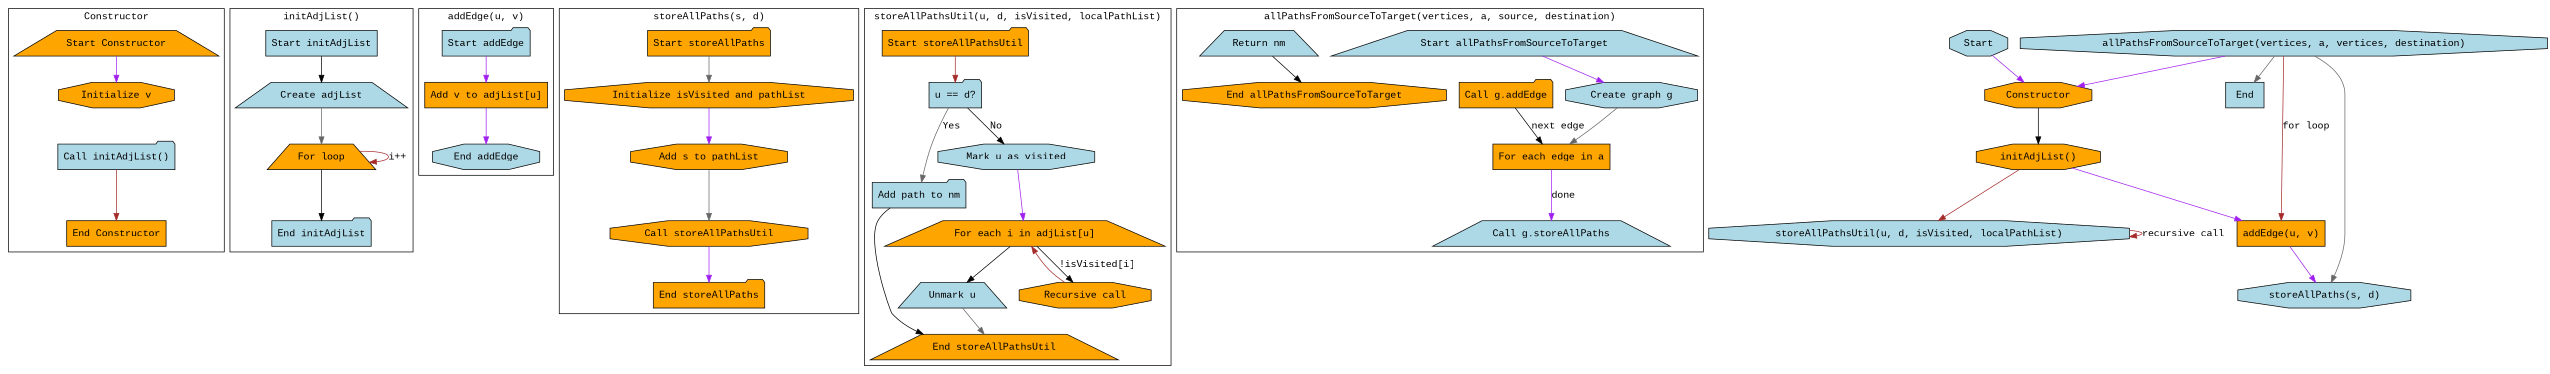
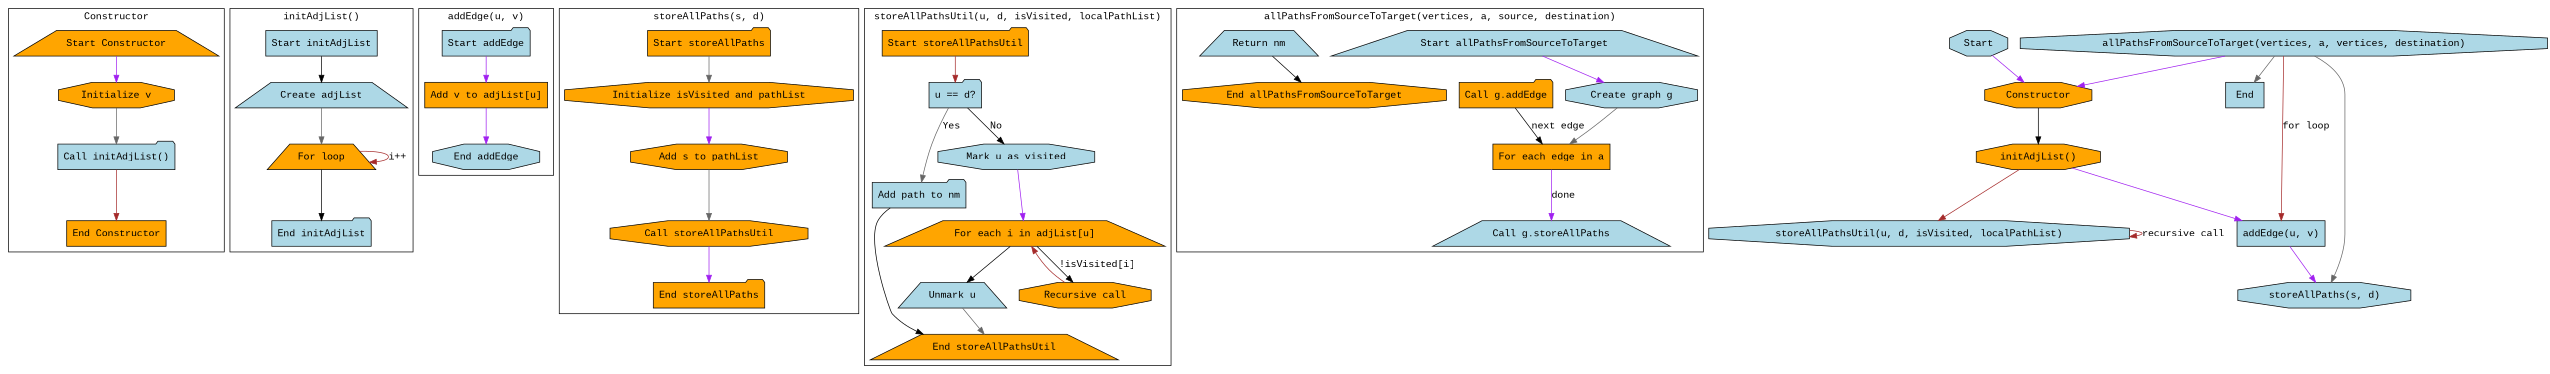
  digraph {
    fontname="Liberation Mono"
    node [fillcolor=lightblue fontname="Liberation Mono" shape=octagon style=filled]
    edge [color=purple fontname="Liberation Mono"]
    n1 [fillcolor=orange label="Start Constructor" shape=trapezium]
    n2 [fillcolor=orange label="Initialize v"]
    n3 [label="Call initAdjList()" shape=folder]
    n4 [fillcolor=orange label="End Constructor" shape=box]
    n5 [label="Start initAdjList" shape=box]
    n6 [label="Create adjList" shape=trapezium]
    n7 [fillcolor=orange label="For loop" shape=trapezium]
    n8 [label="End initAdjList" shape=folder]
    n9 [label="Start addEdge" shape=folder]
    n10 [fillcolor=orange label="Add v to adjList[u]" shape=box]
    n11 [label="End addEdge"]
    n12 [fillcolor=orange label="Start storeAllPaths" shape=folder]
    n13 [fillcolor=orange label="Initialize isVisited and pathList"]
    n14 [fillcolor=orange label="Add s to pathList"]
    n15 [fillcolor=orange label="Call storeAllPathsUtil"]
    n16 [fillcolor=orange label="End storeAllPaths" shape=folder]
    n17 [fillcolor=orange label="Start storeAllPathsUtil" shape=folder]
    n18 [label="u == d?" shape=folder]
    n19 [label="Add path to nm" shape=folder]
    n20 [label="Mark u as visited"]
    n21 [fillcolor=orange label="End storeAllPathsUtil" shape=trapezium]
    n22 [fillcolor=orange label="For each i in adjList[u]" shape=trapezium]
    n23 [fillcolor=orange label="Recursive call"]
    n24 [label="Unmark u" shape=trapezium]
    n25 [label="Start allPathsFromSourceToTarget" shape=trapezium]
    n26 [label="Create graph g"]
    n27 [fillcolor=orange label="For each edge in a" shape=box]
    n28 [fillcolor=orange label="Call g.addEdge" shape=folder]
    n29 [label="Call g.storeAllPaths" shape=trapezium]
    n30 [label="Return nm" shape=trapezium]
    n31 [fillcolor=orange label="End allPathsFromSourceToTarget"]
    n32 [label=Start]
    n33 [fillcolor=orange label=Constructor]
    n34 [fillcolor=orange label="initAdjList()"]
-   n35 [fillcolor=orange label="addEdge(u, v)" shape=box]
+   n35 [label="addEdge(u, v)" shape=box]
    n36 [label="storeAllPathsUtil(u, d, isVisited, localPathList)"]
    n37 [label="storeAllPaths(s, d)"]
    n38 [label="allPathsFromSourceToTarget(vertices, a, vertices, destination)"]
    n39 [label=End shape=box]
    subgraph cluster_1 {
      label=Constructor
      n1
      n2
      n3
      n4
    }
    subgraph cluster_2 {
      label="initAdjList()"
      n5
      n6
      n7
      n8
    }
    subgraph cluster_3 {
      label="addEdge(u, v)"
      n9
      n10
      n11
    }
    subgraph cluster_4 {
      label="storeAllPaths(s, d)"
      n12
      n13
      n14
      n15
      n16
    }
    subgraph cluster_5 {
      label="storeAllPathsUtil(u, d, isVisited, localPathList)"
      n17
      n18
      n19
      n20
      n21
      n22
      n23
      n24
    }
    subgraph cluster_6 {
      label="allPathsFromSourceToTarget(vertices, a, source, destination)"
      n25
      n26
      n27
      n28
      n29
      n30
      n31
    }
    n1 -> n2
+   n2 -> n3 [color=gray40]
    n3 -> n4 [color=brown]
    n5 -> n6 [color=black]
    n6 -> n7 [color=gray40]
    n7 -> n7 [color=brown label="i++"]
    n7 -> n8 [color=black]
    n9 -> n10
    n10 -> n11
    n12 -> n13 [color=gray40]
    n13 -> n14
    n14 -> n15 [color=gray40]
    n15 -> n16
    n17 -> n18 [color=brown]
    n18 -> n19 [color=gray40 label=Yes]
    n18 -> n20 [color=black label=No]
    n19 -> n21 [color=black]
    n20 -> n22
    n22 -> n23 [color=black label="!isVisited[i]"]
    n22 -> n24 [color=black]
    n23 -> n22 [color=brown]
    n24 -> n21 [color=gray40]
    n25 -> n26
    n26 -> n27 [color=gray40]
    n27 -> n29 [label=done]
    n28 -> n27 [color=black label="next edge"]
    n30 -> n31 [color=black]
    n32 -> n33
    n33 -> n34 [color=black]
    n34 -> n35
    n34 -> n36 [color=brown]
    n35 -> n37
    n36 -> n36 [color=brown label="recursive call"]
    n38 -> n33
    n38 -> n35 [color=brown label="for loop"]
    n38 -> n37 [color=gray40]
    n38 -> n39 [color=gray40]
  }
